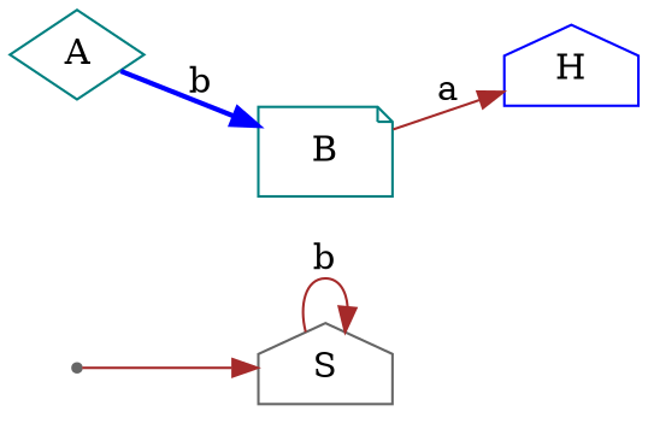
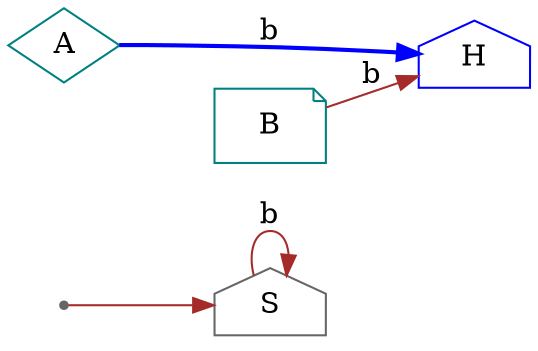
  digraph {
    rankdir=LR
    node [color=gray40 shape=house]
    edge [color=brown style=solid]
    start [shape=point]
    S
    H [color=blue]
    A [color=teal shape=diamond]
    B [color=teal shape=note]
    start -> S
    S -> S [label=b]
-   A -> B [color=blue label=b style=bold]
-   B -> H [label=a]
+   A -> H [color=blue label=b style=bold]
+   B -> H [label=b]
  }
